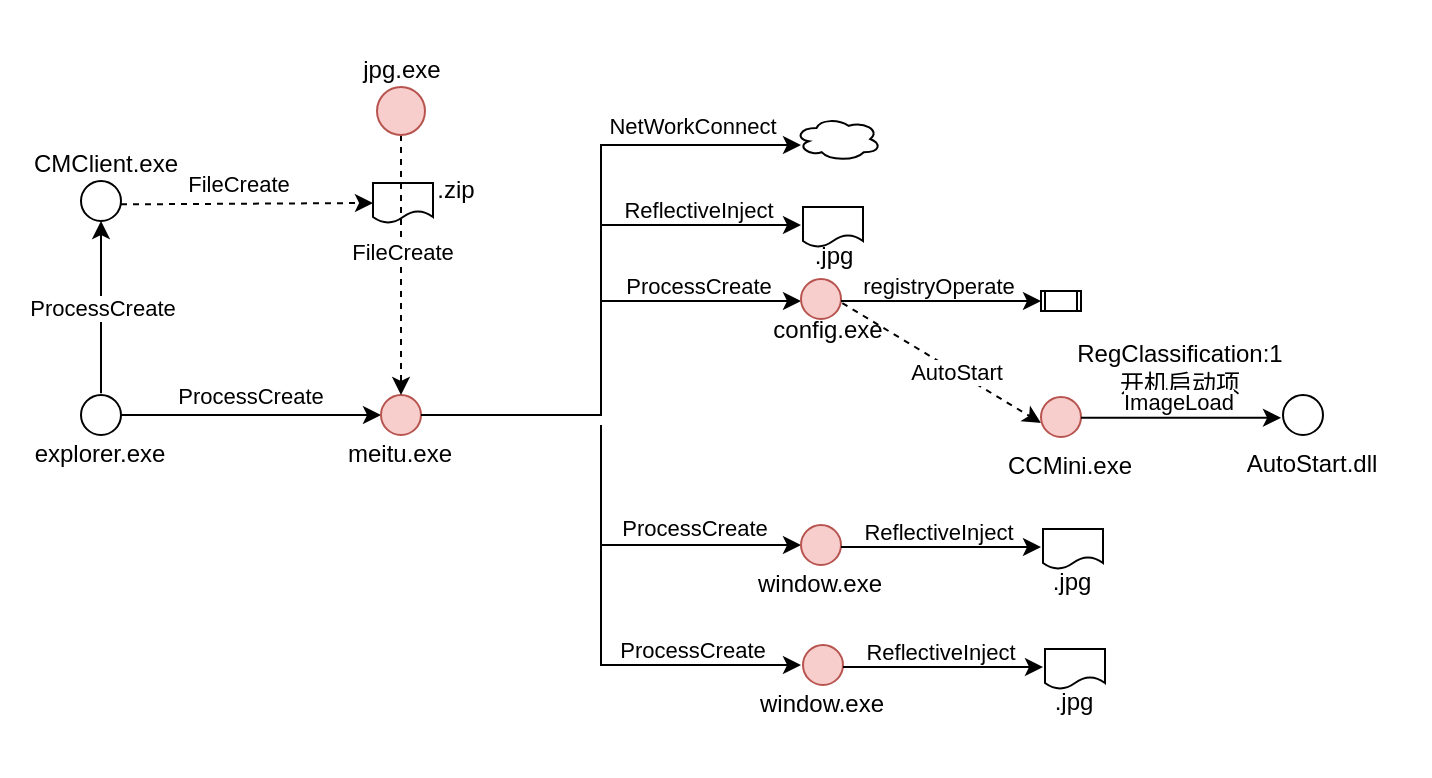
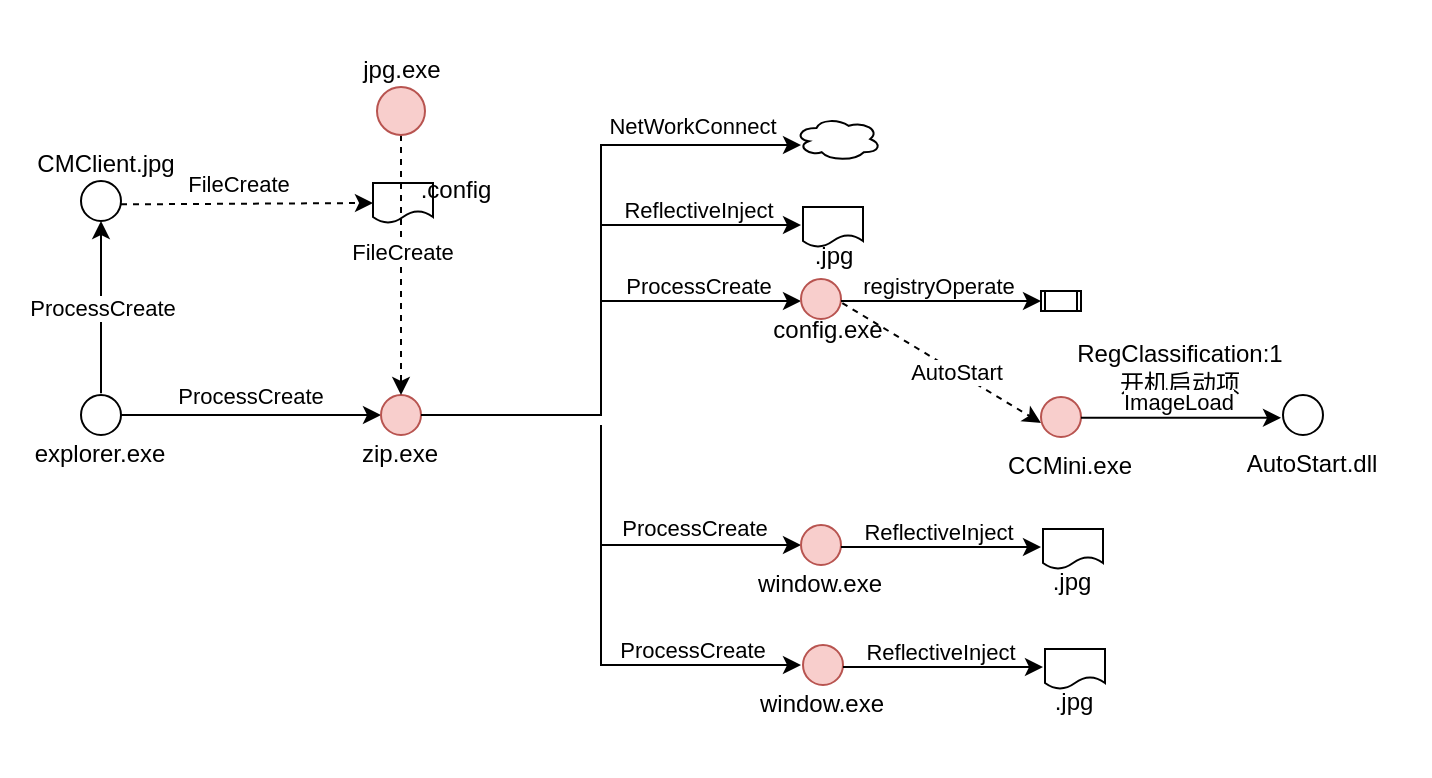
  <mxCell id="0" />
  <mxCell id="1" parent="0" />
  <mxCell id="2" value="" style="ellipse;whiteSpace=wrap;html=1;aspect=fixed;" vertex="1" parent="1"><mxGeometry x="40" y="197" width="20" height="20" as="geometry" /></mxCell>
  <mxCell id="3" value="" style="endArrow=classic;html=1;rounded=0;exitX=1;exitY=0.5;exitDx=0;exitDy=0;" edge="1" parent="1" source="2"><mxGeometry width="50" height="50" relative="1" as="geometry"><mxPoint x="290" y="192" as="sourcePoint" /><mxPoint x="190" y="207" as="targetPoint" /></mxGeometry></mxCell>
  <mxCell id="4" value="ProcessCreate" style="edgeLabel;html=1;align=center;verticalAlign=middle;resizable=0;points=[];" vertex="1" connectable="0" parent="3"><mxGeometry x="-0.16" y="3" relative="1" as="geometry"><mxPoint x="9" y="-7" as="offset" /></mxGeometry></mxCell>
  <mxCell id="5" value="" style="ellipse;whiteSpace=wrap;html=1;aspect=fixed;fillColor=#f8cecc;strokeColor=#b85450;" vertex="1" parent="1"><mxGeometry x="190" y="197" width="20" height="20" as="geometry" /></mxCell>
  <mxCell id="6" value="" style="endArrow=classic;html=1;rounded=0;entryX=0;entryY=0.5;entryDx=0;entryDy=0;" edge="1" parent="1" target="10"><mxGeometry width="50" height="50" relative="1" as="geometry"><mxPoint x="300" y="212" as="sourcePoint" /><mxPoint x="348" y="362" as="targetPoint" /><Array as="points"><mxPoint x="300" y="272" /></Array></mxGeometry></mxCell>
  <mxCell id="7" value="ProcessCreate" style="edgeLabel;html=1;align=center;verticalAlign=middle;resizable=0;points=[];" vertex="1" connectable="0" parent="6"><mxGeometry x="-0.16" y="3" relative="1" as="geometry"><mxPoint x="39" y="-6" as="offset" /></mxGeometry></mxCell>
  <mxCell id="8" value="explorer.exe" style="text;strokeColor=none;align=center;fillColor=none;html=1;verticalAlign=middle;whiteSpace=wrap;rounded=0;" vertex="1" parent="1"><mxGeometry x="20" y="212" width="60" height="30" as="geometry" /></mxCell>
- <mxCell id="9" value="meitu.exe" style="text;strokeColor=none;align=center;fillColor=none;html=1;verticalAlign=middle;whiteSpace=wrap;rounded=0;" vertex="1" parent="1"><mxGeometry x="170" y="212" width="60" height="30" as="geometry" /></mxCell>
+ <mxCell id="9" value="zip.exe" style="text;strokeColor=none;align=center;fillColor=none;html=1;verticalAlign=middle;whiteSpace=wrap;rounded=0;" vertex="1" parent="1"><mxGeometry x="170" y="212" width="60" height="30" as="geometry" /></mxCell>
  <mxCell id="10" value="" style="ellipse;whiteSpace=wrap;html=1;aspect=fixed;fillColor=#f8cecc;strokeColor=#b85450;" vertex="1" parent="1"><mxGeometry x="400" y="262" width="20" height="20" as="geometry" /></mxCell>
  <mxCell id="11" value="window.exe" style="text;strokeColor=none;align=center;fillColor=none;html=1;verticalAlign=middle;whiteSpace=wrap;rounded=0;" vertex="1" parent="1"><mxGeometry x="380" y="277" width="60" height="30" as="geometry" /></mxCell>
  <mxCell id="12" value="" style="endArrow=classic;html=1;rounded=0;exitX=1;exitY=0.5;exitDx=0;exitDy=0;entryX=0.5;entryY=1;entryDx=0;entryDy=0;" edge="1" parent="1" target="14"><mxGeometry width="50" height="50" relative="1" as="geometry"><mxPoint x="50" y="196.17" as="sourcePoint" /><mxPoint x="50" y="112" as="targetPoint" /></mxGeometry></mxCell>
  <mxCell id="13" value="ProcessCreate" style="edgeLabel;html=1;align=center;verticalAlign=middle;resizable=0;points=[];" vertex="1" connectable="0" parent="12"><mxGeometry x="-0.16" y="3" relative="1" as="geometry"><mxPoint x="3" y="-7" as="offset" /></mxGeometry></mxCell>
  <mxCell id="14" value="" style="ellipse;whiteSpace=wrap;html=1;aspect=fixed;" vertex="1" parent="1"><mxGeometry x="40" y="90" width="20" height="20" as="geometry" /></mxCell>
- <mxCell id="15" value="CMClient.exe" style="text;strokeColor=none;align=center;fillColor=none;html=1;verticalAlign=middle;whiteSpace=wrap;rounded=0;" vertex="1" parent="1"><mxGeometry x="23" y="67" width="60" height="30" as="geometry" /></mxCell>
+ <mxCell id="15" value="CMClient.jpg" style="text;strokeColor=none;align=center;fillColor=none;html=1;verticalAlign=middle;whiteSpace=wrap;rounded=0;" vertex="1" parent="1"><mxGeometry x="23" y="67" width="60" height="30" as="geometry" /></mxCell>
  <mxCell id="16" value="" style="endArrow=classic;html=1;rounded=0;exitX=1;exitY=0.5;exitDx=0;exitDy=0;edgeStyle=elbowEdgeStyle;dashed=1;entryX=0;entryY=0.5;entryDx=0;entryDy=0;" edge="1" parent="1" target="18"><mxGeometry width="50" height="50" relative="1" as="geometry"><mxPoint x="60" y="101.58" as="sourcePoint" /><mxPoint x="110" y="42" as="targetPoint" /><Array as="points"><mxPoint x="80" y="102" /></Array></mxGeometry></mxCell>
  <mxCell id="17" value="FileCreate" style="edgeLabel;html=1;align=center;verticalAlign=middle;resizable=0;points=[];" vertex="1" connectable="0" parent="16"><mxGeometry x="-0.16" y="3" relative="1" as="geometry"><mxPoint x="6" y="-7" as="offset" /></mxGeometry></mxCell>
  <mxCell id="18" value="" style="shape=document;whiteSpace=wrap;html=1;boundedLbl=1;" vertex="1" parent="1"><mxGeometry x="186" y="91" width="30" height="20" as="geometry" /></mxCell>
- <mxCell id="19" value=".zip" style="text;strokeColor=none;align=center;fillColor=none;html=1;verticalAlign=middle;whiteSpace=wrap;rounded=0;" vertex="1" parent="1"><mxGeometry x="198" y="80" width="60" height="30" as="geometry" /></mxCell>
+ <mxCell id="19" value=".config" style="text;strokeColor=none;align=center;fillColor=none;html=1;verticalAlign=middle;whiteSpace=wrap;rounded=0;" vertex="1" parent="1"><mxGeometry x="198" y="80" width="60" height="30" as="geometry" /></mxCell>
  <mxCell id="20" value="" style="endArrow=classic;html=1;rounded=0;exitX=0.5;exitY=1;exitDx=0;exitDy=0;edgeStyle=elbowEdgeStyle;dashed=1;entryX=0.5;entryY=0;entryDx=0;entryDy=0;" edge="1" parent="1" source="22" target="5"><mxGeometry width="50" height="50" relative="1" as="geometry"><mxPoint x="134.34" y="114.66" as="sourcePoint" /><mxPoint x="134" y="193" as="targetPoint" /><Array as="points"><mxPoint x="200" y="132" /></Array></mxGeometry></mxCell>
  <mxCell id="21" value="FileCreate" style="edgeLabel;html=1;align=center;verticalAlign=middle;resizable=0;points=[];" vertex="1" connectable="0" parent="20"><mxGeometry x="-0.16" y="3" relative="1" as="geometry"><mxPoint x="-3" y="3" as="offset" /></mxGeometry></mxCell>
  <mxCell id="22" value="" style="ellipse;whiteSpace=wrap;html=1;aspect=fixed;fillColor=#f8cecc;strokeColor=#b85450;" vertex="1" parent="1"><mxGeometry x="188" y="43" width="24" height="24" as="geometry" /></mxCell>
  <mxCell id="23" value="jpg.exe" style="text;strokeColor=none;align=center;fillColor=none;html=1;verticalAlign=middle;whiteSpace=wrap;rounded=0;" vertex="1" parent="1"><mxGeometry x="171" y="20" width="60" height="30" as="geometry" /></mxCell>
  <mxCell id="24" value="" style="endArrow=classic;html=1;rounded=0;" edge="1" parent="1"><mxGeometry width="50" height="50" relative="1" as="geometry"><mxPoint x="300" y="272" as="sourcePoint" /><mxPoint x="400" y="332" as="targetPoint" /><Array as="points"><mxPoint x="300" y="332" /></Array></mxGeometry></mxCell>
  <mxCell id="25" value="ProcessCreate" style="edgeLabel;html=1;align=center;verticalAlign=middle;resizable=0;points=[];" vertex="1" connectable="0" parent="24"><mxGeometry x="-0.16" y="3" relative="1" as="geometry"><mxPoint x="38" y="-5" as="offset" /></mxGeometry></mxCell>
  <mxCell id="26" value="" style="endArrow=classic;html=1;rounded=0;exitX=1;exitY=0.5;exitDx=0;exitDy=0;" edge="1" parent="1" source="5"><mxGeometry width="50" height="50" relative="1" as="geometry"><mxPoint x="330" y="252" as="sourcePoint" /><mxPoint x="400" y="72" as="targetPoint" /><Array as="points"><mxPoint x="300" y="207" /><mxPoint x="300" y="72" /></Array></mxGeometry></mxCell>
  <mxCell id="27" value="NetWorkConnect" style="edgeLabel;html=1;align=center;verticalAlign=middle;resizable=0;points=[];" vertex="1" connectable="0" parent="26"><mxGeometry x="0.083" y="3" relative="1" as="geometry"><mxPoint x="48" y="-59" as="offset" /></mxGeometry></mxCell>
  <mxCell id="28" value="" style="ellipse;shape=cloud;whiteSpace=wrap;html=1;" vertex="1" parent="1"><mxGeometry x="397" y="58" width="43" height="22" as="geometry" /></mxCell>
  <mxCell id="29" value="" style="endArrow=classic;html=1;rounded=0;" edge="1" parent="1"><mxGeometry width="50" height="50" relative="1" as="geometry"><mxPoint x="300" y="112" as="sourcePoint" /><mxPoint x="400" y="112" as="targetPoint" /></mxGeometry></mxCell>
  <mxCell id="30" value="ReflectiveInject" style="edgeLabel;html=1;align=center;verticalAlign=middle;resizable=0;points=[];" vertex="1" connectable="0" parent="29"><mxGeometry x="0.152" y="-2" relative="1" as="geometry"><mxPoint x="-10" y="-10" as="offset" /></mxGeometry></mxCell>
  <mxCell id="31" value="" style="shape=document;whiteSpace=wrap;html=1;boundedLbl=1;" vertex="1" parent="1"><mxGeometry x="401" y="103" width="30" height="20" as="geometry" /></mxCell>
  <mxCell id="32" value=".jpg" style="text;strokeColor=none;align=center;fillColor=none;html=1;verticalAlign=middle;whiteSpace=wrap;rounded=0;" vertex="1" parent="1"><mxGeometry x="387" y="113" width="60" height="30" as="geometry" /></mxCell>
  <mxCell id="33" value="" style="endArrow=classic;html=1;rounded=0;" edge="1" parent="1"><mxGeometry width="50" height="50" relative="1" as="geometry"><mxPoint x="300" y="150" as="sourcePoint" /><mxPoint x="400" y="150" as="targetPoint" /></mxGeometry></mxCell>
  <mxCell id="34" value="ProcessCreate" style="edgeLabel;html=1;align=center;verticalAlign=middle;resizable=0;points=[];" vertex="1" connectable="0" parent="33"><mxGeometry x="0.152" y="-2" relative="1" as="geometry"><mxPoint x="-10" y="-10" as="offset" /></mxGeometry></mxCell>
  <mxCell id="35" value="config.exe" style="text;strokeColor=none;align=center;fillColor=none;html=1;verticalAlign=middle;whiteSpace=wrap;rounded=0;" vertex="1" parent="1"><mxGeometry x="384" y="150" width="60" height="30" as="geometry" /></mxCell>
  <mxCell id="36" value="" style="ellipse;whiteSpace=wrap;html=1;aspect=fixed;fillColor=#f8cecc;strokeColor=#b85450;" vertex="1" parent="1"><mxGeometry x="400" y="139" width="20" height="20" as="geometry" /></mxCell>
  <mxCell id="37" value="" style="endArrow=classic;html=1;rounded=0;" edge="1" parent="1"><mxGeometry width="50" height="50" relative="1" as="geometry"><mxPoint x="420" y="150" as="sourcePoint" /><mxPoint x="520" y="150" as="targetPoint" /></mxGeometry></mxCell>
  <mxCell id="38" value="registryOperate" style="edgeLabel;html=1;align=center;verticalAlign=middle;resizable=0;points=[];" vertex="1" connectable="0" parent="37"><mxGeometry x="0.152" y="-2" relative="1" as="geometry"><mxPoint x="-10" y="-10" as="offset" /></mxGeometry></mxCell>
  <mxCell id="39" value="RegClassification:1&lt;br&gt;开机启动项" style="text;strokeColor=none;align=center;fillColor=none;html=1;verticalAlign=middle;whiteSpace=wrap;rounded=0;" vertex="1" parent="1"><mxGeometry x="552" y="169" width="76" height="30" as="geometry" /></mxCell>
  <mxCell id="40" value="" style="shape=process;whiteSpace=wrap;html=1;backgroundOutline=1;" vertex="1" parent="1"><mxGeometry x="520" y="145" width="20" height="10" as="geometry" /></mxCell>
  <mxCell id="41" value="" style="endArrow=classic;html=1;rounded=0;exitX=0.611;exitY=0.035;exitDx=0;exitDy=0;exitPerimeter=0;dashed=1;" edge="1" parent="1" source="35"><mxGeometry width="50" height="50" relative="1" as="geometry"><mxPoint x="420" y="211" as="sourcePoint" /><mxPoint x="520" y="211" as="targetPoint" /></mxGeometry></mxCell>
  <mxCell id="42" value="AutoStart" style="edgeLabel;html=1;align=center;verticalAlign=middle;resizable=0;points=[];" vertex="1" connectable="0" parent="41"><mxGeometry x="0.152" y="-2" relative="1" as="geometry"><mxPoint x="1" y="-2" as="offset" /></mxGeometry></mxCell>
  <mxCell id="43" value="CCMini.exe" style="text;strokeColor=none;align=center;fillColor=none;html=1;verticalAlign=middle;whiteSpace=wrap;rounded=0;" vertex="1" parent="1"><mxGeometry x="497" y="218" width="76" height="30" as="geometry" /></mxCell>
  <mxCell id="44" value="" style="ellipse;whiteSpace=wrap;html=1;aspect=fixed;fillColor=#f8cecc;strokeColor=#b85450;" vertex="1" parent="1"><mxGeometry x="520" y="198" width="20" height="20" as="geometry" /></mxCell>
  <mxCell id="45" value="" style="endArrow=classic;html=1;rounded=0;" edge="1" parent="1"><mxGeometry width="50" height="50" relative="1" as="geometry"><mxPoint x="420" y="273" as="sourcePoint" /><mxPoint x="520" y="273" as="targetPoint" /></mxGeometry></mxCell>
  <mxCell id="46" value="ReflectiveInject" style="edgeLabel;html=1;align=center;verticalAlign=middle;resizable=0;points=[];" vertex="1" connectable="0" parent="45"><mxGeometry x="0.152" y="-2" relative="1" as="geometry"><mxPoint x="-10" y="-10" as="offset" /></mxGeometry></mxCell>
  <mxCell id="47" value="" style="shape=document;whiteSpace=wrap;html=1;boundedLbl=1;" vertex="1" parent="1"><mxGeometry x="521" y="264" width="30" height="20" as="geometry" /></mxCell>
  <mxCell id="48" value=".jpg" style="text;strokeColor=none;align=center;fillColor=none;html=1;verticalAlign=middle;whiteSpace=wrap;rounded=0;" vertex="1" parent="1"><mxGeometry x="506" y="276" width="60" height="30" as="geometry" /></mxCell>
  <mxCell id="49" value="" style="ellipse;whiteSpace=wrap;html=1;aspect=fixed;fillColor=#f8cecc;strokeColor=#b85450;" vertex="1" parent="1"><mxGeometry x="401" y="322" width="20" height="20" as="geometry" /></mxCell>
  <mxCell id="50" value="window.exe" style="text;strokeColor=none;align=center;fillColor=none;html=1;verticalAlign=middle;whiteSpace=wrap;rounded=0;" vertex="1" parent="1"><mxGeometry x="381" y="337" width="60" height="30" as="geometry" /></mxCell>
  <mxCell id="51" value="" style="endArrow=classic;html=1;rounded=0;" edge="1" parent="1"><mxGeometry width="50" height="50" relative="1" as="geometry"><mxPoint x="421" y="333" as="sourcePoint" /><mxPoint x="521" y="333" as="targetPoint" /></mxGeometry></mxCell>
  <mxCell id="52" value="ReflectiveInject" style="edgeLabel;html=1;align=center;verticalAlign=middle;resizable=0;points=[];" vertex="1" connectable="0" parent="51"><mxGeometry x="0.152" y="-2" relative="1" as="geometry"><mxPoint x="-10" y="-10" as="offset" /></mxGeometry></mxCell>
  <mxCell id="53" value="" style="shape=document;whiteSpace=wrap;html=1;boundedLbl=1;" vertex="1" parent="1"><mxGeometry x="522" y="324" width="30" height="20" as="geometry" /></mxCell>
  <mxCell id="54" value=".jpg" style="text;strokeColor=none;align=center;fillColor=none;html=1;verticalAlign=middle;whiteSpace=wrap;rounded=0;" vertex="1" parent="1"><mxGeometry x="507" y="336" width="60" height="30" as="geometry" /></mxCell>
  <mxCell id="55" value="" style="endArrow=classic;html=1;rounded=0;" edge="1" parent="1"><mxGeometry width="50" height="50" relative="1" as="geometry"><mxPoint x="540" y="208.43" as="sourcePoint" /><mxPoint x="640" y="208.43" as="targetPoint" /></mxGeometry></mxCell>
  <mxCell id="56" value="ImageLoad" style="edgeLabel;html=1;align=center;verticalAlign=middle;resizable=0;points=[];" vertex="1" connectable="0" parent="55"><mxGeometry x="0.152" y="-2" relative="1" as="geometry"><mxPoint x="-10" y="-10" as="offset" /></mxGeometry></mxCell>
  <mxCell id="57" value="AutoStart.dll" style="text;strokeColor=none;align=center;fillColor=none;html=1;verticalAlign=middle;whiteSpace=wrap;rounded=0;" vertex="1" parent="1"><mxGeometry x="618" y="217" width="76" height="30" as="geometry" /></mxCell>
  <mxCell id="58" value="" style="ellipse;whiteSpace=wrap;html=1;aspect=fixed;" vertex="1" parent="1"><mxGeometry x="641" y="197" width="20" height="20" as="geometry" /></mxCell>
